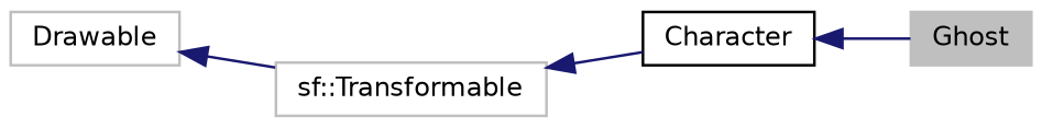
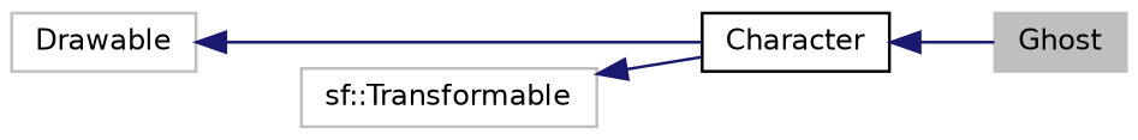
  digraph {
    rankdir=LR
    node [color=grey75 fillcolor=white fontname=Helvetica fontsize=10 shape=record style=filled]
    edge [color=midnightblue dir=back fontname=Helvetica fontsize=10 labelfontname=Helvetica labelfontsize=10 style=solid]
    n1 [fillcolor=grey75 fontcolor=black height=0.2 label=Ghost width=0.4]
    n2 [color=black height=0.2 label=Character width=0.4]
    n3 [height=0.2 label=Drawable width=0.4]
    n4 [height=0.2 label="sf::Transformable" width=0.4]
    n2 -> n1
-   n3 -> n4
+   n3 -> n2
    n4 -> n2
  }
